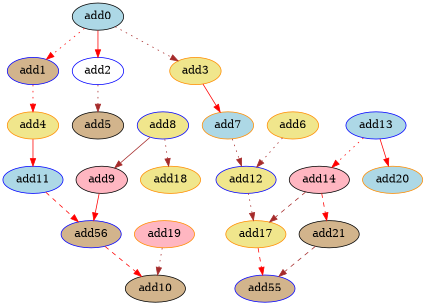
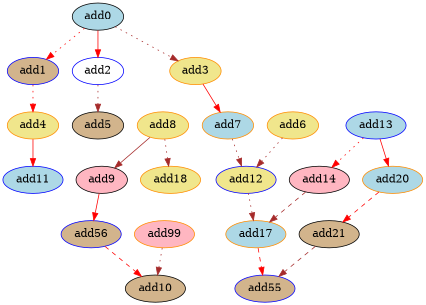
  digraph {
    node [color=darkorange fillcolor=lightblue opcode=add style=filled]
    edge [color=red style=dotted]
    add0 [color=black]
    add1 [color=blue fillcolor=tan]
    add2 [color=blue fillcolor=white]
    add3 [fillcolor=khaki]
    add4 [fillcolor=khaki]
    add5 [color=black fillcolor=tan]
    add7
    add11 [color=blue]
    add6 [fillcolor=khaki]
    add12 [color=blue fillcolor=khaki]
    n11 [color=blue fillcolor=tan label=add56]
-   add17 [fillcolor=khaki]
+   add17
    add10 [color=black fillcolor=tan]
    n14 [color=blue fillcolor=tan label=add55]
-   add8 [color=blue fillcolor=khaki]
+   add8 [fillcolor=khaki]
    add9 [color=black fillcolor=lightpink]
    add18 [fillcolor=khaki]
    add13 [color=blue]
    add14 [color=black fillcolor=lightpink]
    add20
    add21 [color=black fillcolor=tan]
-   add19 [fillcolor=lightpink]
+   add19 [fillcolor=lightpink label=add99]
    add0 -> add1
    add0 -> add2 [style=solid]
    add0 -> add3 [color=brown]
    add1 -> add4
    add2 -> add5 [color=brown]
    add3 -> add7 [style=solid]
    add4 -> add11 [style=solid]
    add7 -> add12 [color=brown]
-   add11 -> n11 [style=dashed]
    add6 -> add12 [color=brown]
    add12 -> add17 [color=brown]
    n11 -> add10 [style=dashed]
    add17 -> n14 [style=dashed]
    add8 -> add9 [color=brown style=solid]
    add8 -> add18 [color=brown]
    add9 -> n11 [style=solid]
    add13 -> add14
    add13 -> add20 [style=solid]
    add14 -> add17 [color=brown style=dashed]
-   add14 -> add21 [style=dashed]
+   add20 -> add21 [style=dashed]
    add21 -> n14 [color=brown style=dashed]
    add19 -> add10 [color=brown]
  }
